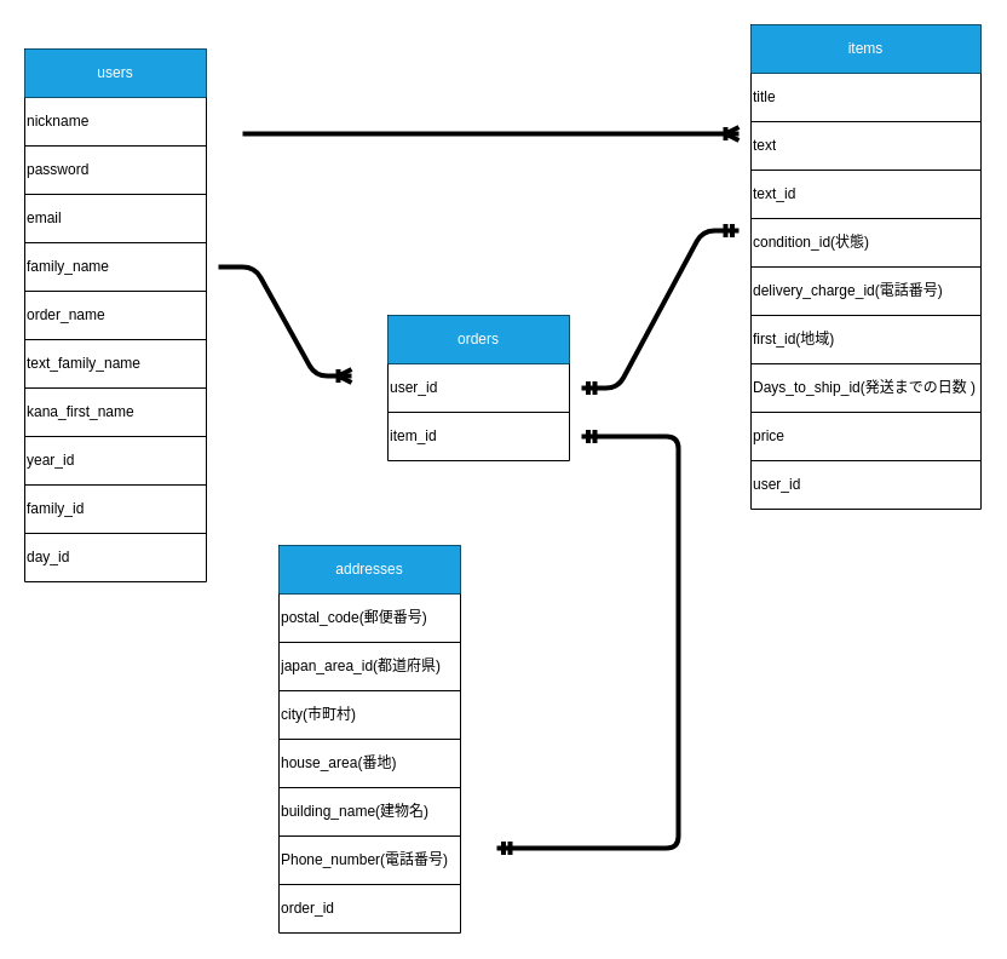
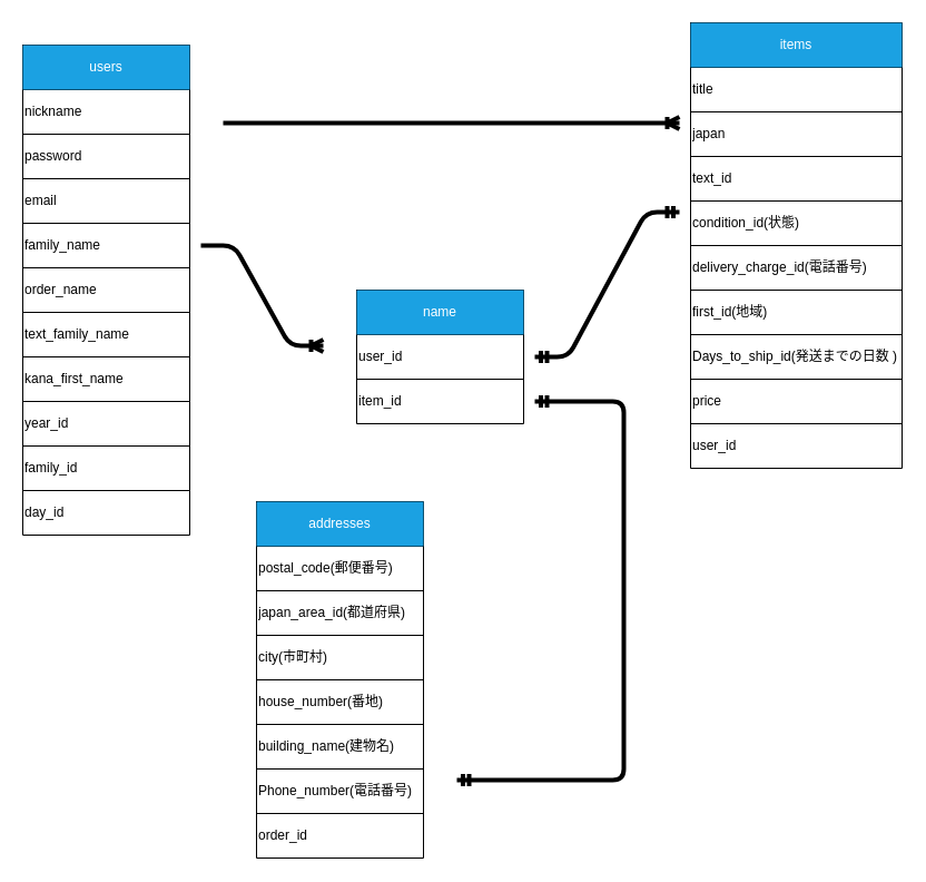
  <mxCell id="0" />
  <mxCell id="1" parent="0" />
  <mxCell id="2" value="" style="shape=table;startSize=0;container=1;collapsible=0;childLayout=tableLayout;" parent="1" vertex="1"><mxGeometry x="20" y="40" width="150" height="440" as="geometry" /></mxCell>
  <mxCell id="3" value="" style="shape=tableRow;horizontal=0;startSize=0;swimlaneHead=0;swimlaneBody=0;top=0;left=0;bottom=0;right=0;collapsible=0;dropTarget=0;fillColor=none;points=[[0,0.5],[1,0.5]];portConstraint=eastwest;" parent="2" vertex="1"><mxGeometry width="150" height="40" as="geometry" /></mxCell>
  <mxCell id="4" value="users" style="shape=partialRectangle;html=1;whiteSpace=wrap;connectable=0;overflow=hidden;fillColor=#1ba1e2;top=0;left=0;bottom=0;right=0;pointerEvents=1;fontColor=#ffffff;strokeColor=#006EAF;" parent="3" vertex="1"><mxGeometry width="150" height="40" as="geometry"><mxRectangle width="150" height="40" as="alternateBounds" /></mxGeometry></mxCell>
  <mxCell id="5" value="" style="shape=tableRow;horizontal=0;startSize=0;swimlaneHead=0;swimlaneBody=0;top=0;left=0;bottom=0;right=0;collapsible=0;dropTarget=0;fillColor=none;points=[[0,0.5],[1,0.5]];portConstraint=eastwest;" parent="2" vertex="1"><mxGeometry y="40" width="150" height="40" as="geometry" /></mxCell>
  <mxCell id="6" value="nickname" style="shape=partialRectangle;html=1;whiteSpace=wrap;connectable=0;overflow=hidden;fillColor=none;top=0;left=0;bottom=0;right=0;pointerEvents=1;align=left;" parent="5" vertex="1"><mxGeometry width="150" height="40" as="geometry"><mxRectangle width="150" height="40" as="alternateBounds" /></mxGeometry></mxCell>
  <mxCell id="7" value="" style="shape=tableRow;horizontal=0;startSize=0;swimlaneHead=0;swimlaneBody=0;top=0;left=0;bottom=0;right=0;collapsible=0;dropTarget=0;fillColor=none;points=[[0,0.5],[1,0.5]];portConstraint=eastwest;" parent="2" vertex="1"><mxGeometry y="80" width="150" height="40" as="geometry" /></mxCell>
  <mxCell id="8" value="password" style="shape=partialRectangle;html=1;whiteSpace=wrap;connectable=0;overflow=hidden;fillColor=none;top=0;left=0;bottom=0;right=0;pointerEvents=1;align=left;" parent="7" vertex="1"><mxGeometry width="150" height="40" as="geometry"><mxRectangle width="150" height="40" as="alternateBounds" /></mxGeometry></mxCell>
  <mxCell id="9" value="" style="shape=tableRow;horizontal=0;startSize=0;swimlaneHead=0;swimlaneBody=0;top=0;left=0;bottom=0;right=0;collapsible=0;dropTarget=0;fillColor=none;points=[[0,0.5],[1,0.5]];portConstraint=eastwest;" parent="2" vertex="1"><mxGeometry y="120" width="150" height="40" as="geometry" /></mxCell>
  <mxCell id="10" value="email" style="shape=partialRectangle;html=1;whiteSpace=wrap;connectable=0;overflow=hidden;fillColor=none;top=0;left=0;bottom=0;right=0;pointerEvents=1;align=left;" parent="9" vertex="1"><mxGeometry width="150" height="40" as="geometry"><mxRectangle width="150" height="40" as="alternateBounds" /></mxGeometry></mxCell>
  <mxCell id="11" style="shape=tableRow;horizontal=0;startSize=0;swimlaneHead=0;swimlaneBody=0;top=0;left=0;bottom=0;right=0;collapsible=0;dropTarget=0;fillColor=none;points=[[0,0.5],[1,0.5]];portConstraint=eastwest;" vertex="1" parent="2"><mxGeometry y="160" width="150" height="40" as="geometry" /></mxCell>
  <mxCell id="12" value="family_name" style="shape=partialRectangle;html=1;whiteSpace=wrap;connectable=0;overflow=hidden;fillColor=none;top=0;left=0;bottom=0;right=0;pointerEvents=1;align=left;" vertex="1" parent="11"><mxGeometry width="150" height="40" as="geometry"><mxRectangle width="150" height="40" as="alternateBounds" /></mxGeometry></mxCell>
  <mxCell id="13" style="shape=tableRow;horizontal=0;startSize=0;swimlaneHead=0;swimlaneBody=0;top=0;left=0;bottom=0;right=0;collapsible=0;dropTarget=0;fillColor=none;points=[[0,0.5],[1,0.5]];portConstraint=eastwest;" vertex="1" parent="2"><mxGeometry y="200" width="150" height="40" as="geometry" /></mxCell>
  <mxCell id="14" value="order_name" style="shape=partialRectangle;html=1;whiteSpace=wrap;connectable=0;overflow=hidden;fillColor=none;top=0;left=0;bottom=0;right=0;pointerEvents=1;align=left;" vertex="1" parent="13"><mxGeometry width="150" height="40" as="geometry"><mxRectangle width="150" height="40" as="alternateBounds" /></mxGeometry></mxCell>
  <mxCell id="15" style="shape=tableRow;horizontal=0;startSize=0;swimlaneHead=0;swimlaneBody=0;top=0;left=0;bottom=0;right=0;collapsible=0;dropTarget=0;fillColor=none;points=[[0,0.5],[1,0.5]];portConstraint=eastwest;" vertex="1" parent="2"><mxGeometry y="240" width="150" height="40" as="geometry" /></mxCell>
  <mxCell id="16" value="text_family_name" style="shape=partialRectangle;html=1;whiteSpace=wrap;connectable=0;overflow=hidden;fillColor=none;top=0;left=0;bottom=0;right=0;pointerEvents=1;align=left;" vertex="1" parent="15"><mxGeometry width="150" height="40" as="geometry"><mxRectangle width="150" height="40" as="alternateBounds" /></mxGeometry></mxCell>
  <mxCell id="17" style="shape=tableRow;horizontal=0;startSize=0;swimlaneHead=0;swimlaneBody=0;top=0;left=0;bottom=0;right=0;collapsible=0;dropTarget=0;fillColor=none;points=[[0,0.5],[1,0.5]];portConstraint=eastwest;" vertex="1" parent="2"><mxGeometry y="280" width="150" height="40" as="geometry" /></mxCell>
  <mxCell id="18" value="kana_first_name" style="shape=partialRectangle;html=1;whiteSpace=wrap;connectable=0;overflow=hidden;fillColor=none;top=0;left=0;bottom=0;right=0;pointerEvents=1;align=left;" vertex="1" parent="17"><mxGeometry width="150" height="40" as="geometry"><mxRectangle width="150" height="40" as="alternateBounds" /></mxGeometry></mxCell>
  <mxCell id="19" style="shape=tableRow;horizontal=0;startSize=0;swimlaneHead=0;swimlaneBody=0;top=0;left=0;bottom=0;right=0;collapsible=0;dropTarget=0;fillColor=none;points=[[0,0.5],[1,0.5]];portConstraint=eastwest;" vertex="1" parent="2"><mxGeometry y="320" width="150" height="40" as="geometry" /></mxCell>
  <mxCell id="20" value="year_id" style="shape=partialRectangle;html=1;whiteSpace=wrap;connectable=0;overflow=hidden;fillColor=none;top=0;left=0;bottom=0;right=0;pointerEvents=1;align=left;" vertex="1" parent="19"><mxGeometry width="150" height="40" as="geometry"><mxRectangle width="150" height="40" as="alternateBounds" /></mxGeometry></mxCell>
  <mxCell id="21" style="shape=tableRow;horizontal=0;startSize=0;swimlaneHead=0;swimlaneBody=0;top=0;left=0;bottom=0;right=0;collapsible=0;dropTarget=0;fillColor=none;points=[[0,0.5],[1,0.5]];portConstraint=eastwest;" vertex="1" parent="2"><mxGeometry y="360" width="150" height="40" as="geometry" /></mxCell>
  <mxCell id="22" value="family_id" style="shape=partialRectangle;html=1;whiteSpace=wrap;connectable=0;overflow=hidden;fillColor=none;top=0;left=0;bottom=0;right=0;pointerEvents=1;align=left;" vertex="1" parent="21"><mxGeometry width="150" height="40" as="geometry"><mxRectangle width="150" height="40" as="alternateBounds" /></mxGeometry></mxCell>
  <mxCell id="23" style="shape=tableRow;horizontal=0;startSize=0;swimlaneHead=0;swimlaneBody=0;top=0;left=0;bottom=0;right=0;collapsible=0;dropTarget=0;fillColor=none;points=[[0,0.5],[1,0.5]];portConstraint=eastwest;" vertex="1" parent="2"><mxGeometry y="400" width="150" height="40" as="geometry" /></mxCell>
  <mxCell id="24" value="day_id" style="shape=partialRectangle;html=1;whiteSpace=wrap;connectable=0;overflow=hidden;fillColor=none;top=0;left=0;bottom=0;right=0;pointerEvents=1;align=left;" vertex="1" parent="23"><mxGeometry width="150" height="40" as="geometry"><mxRectangle width="150" height="40" as="alternateBounds" /></mxGeometry></mxCell>
  <mxCell id="25" value="" style="shape=table;startSize=0;container=1;collapsible=0;childLayout=tableLayout;" parent="1" vertex="1"><mxGeometry x="620" y="20" width="190" height="400" as="geometry" /></mxCell>
  <mxCell id="26" value="" style="shape=tableRow;horizontal=0;startSize=0;swimlaneHead=0;swimlaneBody=0;top=0;left=0;bottom=0;right=0;collapsible=0;dropTarget=0;fillColor=none;points=[[0,0.5],[1,0.5]];portConstraint=eastwest;" parent="25" vertex="1"><mxGeometry width="190" height="40" as="geometry" /></mxCell>
  <mxCell id="27" value="items" style="shape=partialRectangle;html=1;whiteSpace=wrap;connectable=0;overflow=hidden;fillColor=#1ba1e2;top=0;left=0;bottom=0;right=0;pointerEvents=1;fontColor=#ffffff;strokeColor=#006EAF;" parent="26" vertex="1"><mxGeometry width="190" height="40" as="geometry"><mxRectangle width="190" height="40" as="alternateBounds" /></mxGeometry></mxCell>
  <mxCell id="28" value="" style="shape=tableRow;horizontal=0;startSize=0;swimlaneHead=0;swimlaneBody=0;top=0;left=0;bottom=0;right=0;collapsible=0;dropTarget=0;fillColor=none;points=[[0,0.5],[1,0.5]];portConstraint=eastwest;" parent="25" vertex="1"><mxGeometry y="40" width="190" height="40" as="geometry" /></mxCell>
  <mxCell id="29" value="title" style="shape=partialRectangle;html=1;whiteSpace=wrap;connectable=0;overflow=hidden;fillColor=none;top=0;left=0;bottom=0;right=0;pointerEvents=1;align=left;" parent="28" vertex="1"><mxGeometry width="190" height="40" as="geometry"><mxRectangle width="190" height="40" as="alternateBounds" /></mxGeometry></mxCell>
  <mxCell id="30" value="" style="shape=tableRow;horizontal=0;startSize=0;swimlaneHead=0;swimlaneBody=0;top=0;left=0;bottom=0;right=0;collapsible=0;dropTarget=0;fillColor=none;points=[[0,0.5],[1,0.5]];portConstraint=eastwest;" parent="25" vertex="1"><mxGeometry y="80" width="190" height="40" as="geometry" /></mxCell>
- <mxCell id="31" value="text" style="shape=partialRectangle;html=1;whiteSpace=wrap;connectable=0;overflow=hidden;fillColor=none;top=0;left=0;bottom=0;right=0;pointerEvents=1;align=left;" parent="30" vertex="1"><mxGeometry width="190" height="40" as="geometry"><mxRectangle width="190" height="40" as="alternateBounds" /></mxGeometry></mxCell>
+ <mxCell id="31" value="japan" style="shape=partialRectangle;html=1;whiteSpace=wrap;connectable=0;overflow=hidden;fillColor=none;top=0;left=0;bottom=0;right=0;pointerEvents=1;align=left;" parent="30" vertex="1"><mxGeometry width="190" height="40" as="geometry"><mxRectangle width="190" height="40" as="alternateBounds" /></mxGeometry></mxCell>
  <mxCell id="32" style="shape=tableRow;horizontal=0;startSize=0;swimlaneHead=0;swimlaneBody=0;top=0;left=0;bottom=0;right=0;collapsible=0;dropTarget=0;fillColor=none;points=[[0,0.5],[1,0.5]];portConstraint=eastwest;" parent="25" vertex="1"><mxGeometry y="120" width="190" height="40" as="geometry" /></mxCell>
  <mxCell id="33" value="text_id" style="shape=partialRectangle;html=1;whiteSpace=wrap;connectable=0;overflow=hidden;fillColor=none;top=0;left=0;bottom=0;right=0;pointerEvents=1;align=left;" parent="32" vertex="1"><mxGeometry width="190" height="40" as="geometry"><mxRectangle width="190" height="40" as="alternateBounds" /></mxGeometry></mxCell>
  <mxCell id="34" style="shape=tableRow;horizontal=0;startSize=0;swimlaneHead=0;swimlaneBody=0;top=0;left=0;bottom=0;right=0;collapsible=0;dropTarget=0;fillColor=none;points=[[0,0.5],[1,0.5]];portConstraint=eastwest;" vertex="1" parent="25"><mxGeometry y="160" width="190" height="40" as="geometry" /></mxCell>
  <mxCell id="35" value="condition_id(状態)" style="shape=partialRectangle;html=1;whiteSpace=wrap;connectable=0;overflow=hidden;fillColor=none;top=0;left=0;bottom=0;right=0;pointerEvents=1;align=left;" vertex="1" parent="34"><mxGeometry width="190" height="40" as="geometry"><mxRectangle width="190" height="40" as="alternateBounds" /></mxGeometry></mxCell>
  <mxCell id="36" style="shape=tableRow;horizontal=0;startSize=0;swimlaneHead=0;swimlaneBody=0;top=0;left=0;bottom=0;right=0;collapsible=0;dropTarget=0;fillColor=none;points=[[0,0.5],[1,0.5]];portConstraint=eastwest;" vertex="1" parent="25"><mxGeometry y="200" width="190" height="40" as="geometry" /></mxCell>
  <mxCell id="37" value="delivery_charge_id(電話番号)" style="shape=partialRectangle;html=1;whiteSpace=wrap;connectable=0;overflow=hidden;fillColor=none;top=0;left=0;bottom=0;right=0;pointerEvents=1;align=left;" vertex="1" parent="36"><mxGeometry width="190" height="40" as="geometry"><mxRectangle width="190" height="40" as="alternateBounds" /></mxGeometry></mxCell>
  <mxCell id="38" style="shape=tableRow;horizontal=0;startSize=0;swimlaneHead=0;swimlaneBody=0;top=0;left=0;bottom=0;right=0;collapsible=0;dropTarget=0;fillColor=none;points=[[0,0.5],[1,0.5]];portConstraint=eastwest;" vertex="1" parent="25"><mxGeometry y="240" width="190" height="40" as="geometry" /></mxCell>
  <mxCell id="39" value="first_id(地域)" style="shape=partialRectangle;html=1;whiteSpace=wrap;connectable=0;overflow=hidden;fillColor=none;top=0;left=0;bottom=0;right=0;pointerEvents=1;align=left;" vertex="1" parent="38"><mxGeometry width="190" height="40" as="geometry"><mxRectangle width="190" height="40" as="alternateBounds" /></mxGeometry></mxCell>
  <mxCell id="40" style="shape=tableRow;horizontal=0;startSize=0;swimlaneHead=0;swimlaneBody=0;top=0;left=0;bottom=0;right=0;collapsible=0;dropTarget=0;fillColor=none;points=[[0,0.5],[1,0.5]];portConstraint=eastwest;" vertex="1" parent="25"><mxGeometry y="280" width="190" height="40" as="geometry" /></mxCell>
  <mxCell id="41" value="Days_to_ship_id(発送までの日数 )" style="shape=partialRectangle;html=1;whiteSpace=wrap;connectable=0;overflow=hidden;fillColor=none;top=0;left=0;bottom=0;right=0;pointerEvents=1;align=left;" vertex="1" parent="40"><mxGeometry width="190" height="40" as="geometry"><mxRectangle width="190" height="40" as="alternateBounds" /></mxGeometry></mxCell>
  <mxCell id="42" style="shape=tableRow;horizontal=0;startSize=0;swimlaneHead=0;swimlaneBody=0;top=0;left=0;bottom=0;right=0;collapsible=0;dropTarget=0;fillColor=none;points=[[0,0.5],[1,0.5]];portConstraint=eastwest;" vertex="1" parent="25"><mxGeometry y="320" width="190" height="40" as="geometry" /></mxCell>
  <mxCell id="43" value="price" style="shape=partialRectangle;html=1;whiteSpace=wrap;connectable=0;overflow=hidden;fillColor=none;top=0;left=0;bottom=0;right=0;pointerEvents=1;align=left;" vertex="1" parent="42"><mxGeometry width="190" height="40" as="geometry"><mxRectangle width="190" height="40" as="alternateBounds" /></mxGeometry></mxCell>
  <mxCell id="44" style="shape=tableRow;horizontal=0;startSize=0;swimlaneHead=0;swimlaneBody=0;top=0;left=0;bottom=0;right=0;collapsible=0;dropTarget=0;fillColor=none;points=[[0,0.5],[1,0.5]];portConstraint=eastwest;" parent="25" vertex="1"><mxGeometry y="360" width="190" height="40" as="geometry" /></mxCell>
  <mxCell id="45" value="user_id" style="shape=partialRectangle;html=1;whiteSpace=wrap;connectable=0;overflow=hidden;fillColor=none;top=0;left=0;bottom=0;right=0;pointerEvents=1;align=left;" parent="44" vertex="1"><mxGeometry width="190" height="40" as="geometry"><mxRectangle width="190" height="40" as="alternateBounds" /></mxGeometry></mxCell>
  <mxCell id="46" value="" style="shape=table;startSize=0;container=1;collapsible=0;childLayout=tableLayout;" parent="1" vertex="1"><mxGeometry x="230" y="450" width="150" height="320" as="geometry" /></mxCell>
  <mxCell id="47" value="" style="shape=tableRow;horizontal=0;startSize=0;swimlaneHead=0;swimlaneBody=0;top=0;left=0;bottom=0;right=0;collapsible=0;dropTarget=0;fillColor=none;points=[[0,0.5],[1,0.5]];portConstraint=eastwest;" parent="46" vertex="1"><mxGeometry width="150" height="40" as="geometry" /></mxCell>
  <mxCell id="48" value="addresses" style="shape=partialRectangle;html=1;whiteSpace=wrap;connectable=0;overflow=hidden;fillColor=#1ba1e2;top=0;left=0;bottom=0;right=0;pointerEvents=1;fontColor=#ffffff;strokeColor=#006EAF;" parent="47" vertex="1"><mxGeometry width="150" height="40" as="geometry"><mxRectangle width="150" height="40" as="alternateBounds" /></mxGeometry></mxCell>
  <mxCell id="49" style="shape=tableRow;horizontal=0;startSize=0;swimlaneHead=0;swimlaneBody=0;top=0;left=0;bottom=0;right=0;collapsible=0;dropTarget=0;fillColor=none;points=[[0,0.5],[1,0.5]];portConstraint=eastwest;" parent="46" vertex="1"><mxGeometry y="40" width="150" height="40" as="geometry" /></mxCell>
  <mxCell id="50" value="postal_code(郵便番号)" style="shape=partialRectangle;html=1;whiteSpace=wrap;connectable=0;overflow=hidden;fillColor=none;top=0;left=0;bottom=0;right=0;pointerEvents=1;align=left;" parent="49" vertex="1"><mxGeometry width="150" height="40" as="geometry"><mxRectangle width="150" height="40" as="alternateBounds" /></mxGeometry></mxCell>
  <mxCell id="51" style="shape=tableRow;horizontal=0;startSize=0;swimlaneHead=0;swimlaneBody=0;top=0;left=0;bottom=0;right=0;collapsible=0;dropTarget=0;fillColor=none;points=[[0,0.5],[1,0.5]];portConstraint=eastwest;" vertex="1" parent="46"><mxGeometry y="80" width="150" height="40" as="geometry" /></mxCell>
  <mxCell id="52" value="japan_area_id(都道府県)" style="shape=partialRectangle;html=1;whiteSpace=wrap;connectable=0;overflow=hidden;fillColor=none;top=0;left=0;bottom=0;right=0;pointerEvents=1;align=left;" vertex="1" parent="51"><mxGeometry width="150" height="40" as="geometry"><mxRectangle width="150" height="40" as="alternateBounds" /></mxGeometry></mxCell>
  <mxCell id="53" style="shape=tableRow;horizontal=0;startSize=0;swimlaneHead=0;swimlaneBody=0;top=0;left=0;bottom=0;right=0;collapsible=0;dropTarget=0;fillColor=none;points=[[0,0.5],[1,0.5]];portConstraint=eastwest;" parent="46" vertex="1"><mxGeometry y="120" width="150" height="40" as="geometry" /></mxCell>
  <mxCell id="54" value="city(市町村)" style="shape=partialRectangle;html=1;whiteSpace=wrap;connectable=0;overflow=hidden;fillColor=none;top=0;left=0;bottom=0;right=0;pointerEvents=1;align=left;" parent="53" vertex="1"><mxGeometry width="150" height="40" as="geometry"><mxRectangle width="150" height="40" as="alternateBounds" /></mxGeometry></mxCell>
  <mxCell id="55" style="shape=tableRow;horizontal=0;startSize=0;swimlaneHead=0;swimlaneBody=0;top=0;left=0;bottom=0;right=0;collapsible=0;dropTarget=0;fillColor=none;points=[[0,0.5],[1,0.5]];portConstraint=eastwest;" parent="46" vertex="1"><mxGeometry y="160" width="150" height="40" as="geometry" /></mxCell>
- <mxCell id="56" value="house_area(番地)" style="shape=partialRectangle;html=1;whiteSpace=wrap;connectable=0;overflow=hidden;fillColor=none;top=0;left=0;bottom=0;right=0;pointerEvents=1;align=left;" parent="55" vertex="1"><mxGeometry width="150" height="40" as="geometry"><mxRectangle width="150" height="40" as="alternateBounds" /></mxGeometry></mxCell>
+ <mxCell id="56" value="house_number(番地)" style="shape=partialRectangle;html=1;whiteSpace=wrap;connectable=0;overflow=hidden;fillColor=none;top=0;left=0;bottom=0;right=0;pointerEvents=1;align=left;" parent="55" vertex="1"><mxGeometry width="150" height="40" as="geometry"><mxRectangle width="150" height="40" as="alternateBounds" /></mxGeometry></mxCell>
  <mxCell id="57" style="shape=tableRow;horizontal=0;startSize=0;swimlaneHead=0;swimlaneBody=0;top=0;left=0;bottom=0;right=0;collapsible=0;dropTarget=0;fillColor=none;points=[[0,0.5],[1,0.5]];portConstraint=eastwest;" parent="46" vertex="1"><mxGeometry y="200" width="150" height="40" as="geometry" /></mxCell>
  <mxCell id="58" value="building_name(建物名)" style="shape=partialRectangle;html=1;whiteSpace=wrap;connectable=0;overflow=hidden;fillColor=none;top=0;left=0;bottom=0;right=0;pointerEvents=1;align=left;" parent="57" vertex="1"><mxGeometry width="150" height="40" as="geometry"><mxRectangle width="150" height="40" as="alternateBounds" /></mxGeometry></mxCell>
  <mxCell id="59" style="shape=tableRow;horizontal=0;startSize=0;swimlaneHead=0;swimlaneBody=0;top=0;left=0;bottom=0;right=0;collapsible=0;dropTarget=0;fillColor=none;points=[[0,0.5],[1,0.5]];portConstraint=eastwest;" parent="46" vertex="1"><mxGeometry y="240" width="150" height="40" as="geometry" /></mxCell>
  <mxCell id="60" value="Phone_number(電話番号)" style="shape=partialRectangle;html=1;whiteSpace=wrap;connectable=0;overflow=hidden;fillColor=none;top=0;left=0;bottom=0;right=0;pointerEvents=1;align=left;" parent="59" vertex="1"><mxGeometry width="150" height="40" as="geometry"><mxRectangle width="150" height="40" as="alternateBounds" /></mxGeometry></mxCell>
  <mxCell id="61" style="shape=tableRow;horizontal=0;startSize=0;swimlaneHead=0;swimlaneBody=0;top=0;left=0;bottom=0;right=0;collapsible=0;dropTarget=0;fillColor=none;points=[[0,0.5],[1,0.5]];portConstraint=eastwest;" vertex="1" parent="46"><mxGeometry y="280" width="150" height="40" as="geometry" /></mxCell>
  <mxCell id="62" value="order_id" style="shape=partialRectangle;html=1;whiteSpace=wrap;connectable=0;overflow=hidden;fillColor=none;top=0;left=0;bottom=0;right=0;pointerEvents=1;align=left;" vertex="1" parent="61"><mxGeometry width="150" height="40" as="geometry"><mxRectangle width="150" height="40" as="alternateBounds" /></mxGeometry></mxCell>
  <mxCell id="63" value="" style="edgeStyle=entityRelationEdgeStyle;fontSize=12;html=1;endArrow=ERmandOne;startArrow=ERmandOne;strokeWidth=4;" parent="1" edge="1"><mxGeometry width="100" height="100" relative="1" as="geometry"><mxPoint x="480" y="320" as="sourcePoint" /><mxPoint x="610" y="190" as="targetPoint" /></mxGeometry></mxCell>
  <mxCell id="64" value="" style="edgeStyle=entityRelationEdgeStyle;fontSize=12;html=1;endArrow=ERoneToMany;strokeWidth=4;" parent="1" edge="1"><mxGeometry width="100" height="100" relative="1" as="geometry"><mxPoint x="200" y="110" as="sourcePoint" /><mxPoint x="610" y="110" as="targetPoint" /></mxGeometry></mxCell>
  <mxCell id="65" value="" style="shape=table;startSize=0;container=1;collapsible=0;childLayout=tableLayout;" vertex="1" parent="1"><mxGeometry x="320" y="260" width="150" height="120" as="geometry" /></mxCell>
  <mxCell id="66" value="" style="shape=tableRow;horizontal=0;startSize=0;swimlaneHead=0;swimlaneBody=0;top=0;left=0;bottom=0;right=0;collapsible=0;dropTarget=0;fillColor=none;points=[[0,0.5],[1,0.5]];portConstraint=eastwest;" vertex="1" parent="65"><mxGeometry width="150" height="40" as="geometry" /></mxCell>
- <mxCell id="67" value="orders" style="shape=partialRectangle;html=1;whiteSpace=wrap;connectable=0;overflow=hidden;fillColor=#1ba1e2;top=0;left=0;bottom=0;right=0;pointerEvents=1;fontColor=#ffffff;strokeColor=#006EAF;" vertex="1" parent="66"><mxGeometry width="150" height="40" as="geometry"><mxRectangle width="150" height="40" as="alternateBounds" /></mxGeometry></mxCell>
+ <mxCell id="67" value="name" style="shape=partialRectangle;html=1;whiteSpace=wrap;connectable=0;overflow=hidden;fillColor=#1ba1e2;top=0;left=0;bottom=0;right=0;pointerEvents=1;fontColor=#ffffff;strokeColor=#006EAF;" vertex="1" parent="66"><mxGeometry width="150" height="40" as="geometry"><mxRectangle width="150" height="40" as="alternateBounds" /></mxGeometry></mxCell>
  <mxCell id="68" style="shape=tableRow;horizontal=0;startSize=0;swimlaneHead=0;swimlaneBody=0;top=0;left=0;bottom=0;right=0;collapsible=0;dropTarget=0;fillColor=none;points=[[0,0.5],[1,0.5]];portConstraint=eastwest;" vertex="1" parent="65"><mxGeometry y="40" width="150" height="40" as="geometry" /></mxCell>
  <mxCell id="69" value="user_id" style="shape=partialRectangle;html=1;whiteSpace=wrap;connectable=0;overflow=hidden;fillColor=none;top=0;left=0;bottom=0;right=0;pointerEvents=1;align=left;" vertex="1" parent="68"><mxGeometry width="150" height="40" as="geometry"><mxRectangle width="150" height="40" as="alternateBounds" /></mxGeometry></mxCell>
  <mxCell id="70" style="shape=tableRow;horizontal=0;startSize=0;swimlaneHead=0;swimlaneBody=0;top=0;left=0;bottom=0;right=0;collapsible=0;dropTarget=0;fillColor=none;points=[[0,0.5],[1,0.5]];portConstraint=eastwest;" vertex="1" parent="65"><mxGeometry y="80" width="150" height="40" as="geometry" /></mxCell>
  <mxCell id="71" value="item_id" style="shape=partialRectangle;html=1;whiteSpace=wrap;connectable=0;overflow=hidden;fillColor=none;top=0;left=0;bottom=0;right=0;pointerEvents=1;align=left;" vertex="1" parent="70"><mxGeometry width="150" height="40" as="geometry"><mxRectangle width="150" height="40" as="alternateBounds" /></mxGeometry></mxCell>
  <mxCell id="72" value="" style="edgeStyle=orthogonalEdgeStyle;fontSize=12;html=1;endArrow=ERmandOne;startArrow=ERmandOne;strokeWidth=4;" edge="1" parent="1"><mxGeometry width="100" height="100" relative="1" as="geometry"><mxPoint x="410" y="700" as="sourcePoint" /><mxPoint x="480" y="360" as="targetPoint" /><Array as="points"><mxPoint x="560" y="700" /><mxPoint x="560" y="360" /></Array></mxGeometry></mxCell>
  <mxCell id="73" value="" style="edgeStyle=entityRelationEdgeStyle;fontSize=12;html=1;endArrow=ERoneToMany;strokeWidth=4;" edge="1" parent="1"><mxGeometry width="100" height="100" relative="1" as="geometry"><mxPoint x="180" y="220" as="sourcePoint" /><mxPoint x="290" y="310" as="targetPoint" /></mxGeometry></mxCell>
